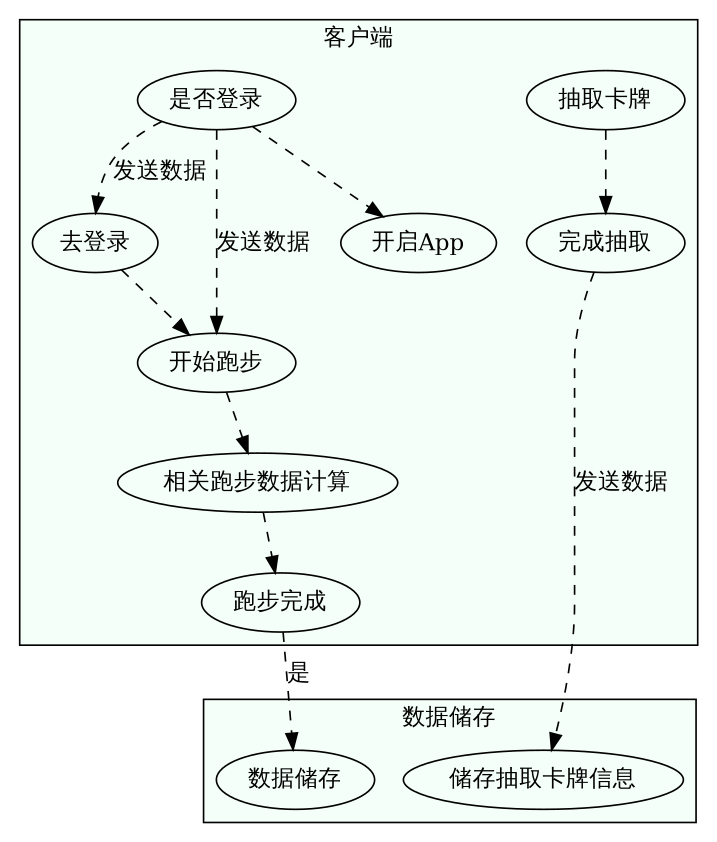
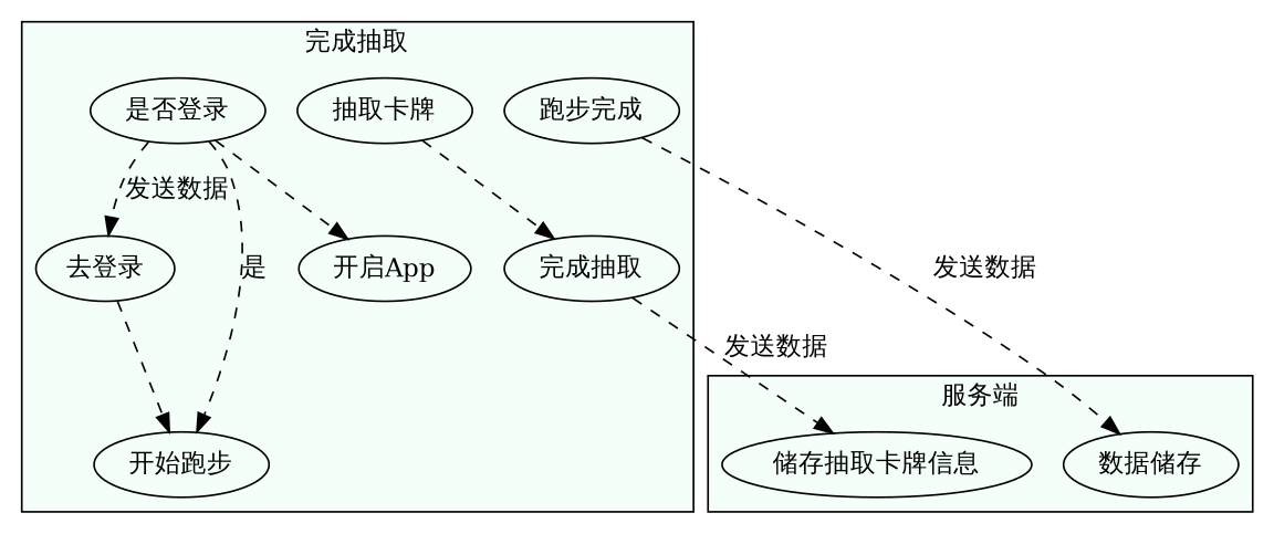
  digraph {
    edge [style=dashed]
    n1 [label="开启App"]
    n2 [label="是否登录"]
    n3 [label="去登录"]
    n4 [label="开始跑步"]
-   n5 [label="相关跑步数据计算"]
    n6 [label="跑步完成"]
    n7 [label="抽取卡牌"]
    n8 [label="完成抽取"]
    n9 [label="数据储存"]
    n10 [label="储存抽取卡牌信息"]
    subgraph cluster_1 {
      bgcolor=mintcream
-     label="客户端"
+     label="完成抽取"
      n1
      n2
      n3
      n4
-     n5
      n6
      n7
      n8
    }
    subgraph cluster_2 {
      bgcolor=mintcream
-     label="数据储存"
+     label="服务端"
      n9
      n10
    }
    n2 -> n1
    n2 -> n3 [label="发送数据"]
-   n2 -> n4 [label="发送数据"]
+   n2 -> n4 [label="是"]
    n3 -> n4
-   n4 -> n5
-   n5 -> n6
-   n6 -> n9 [label="是"]
+   n6 -> n9 [label="发送数据"]
    n7 -> n8
    n8 -> n10 [label="发送数据"]
  }
